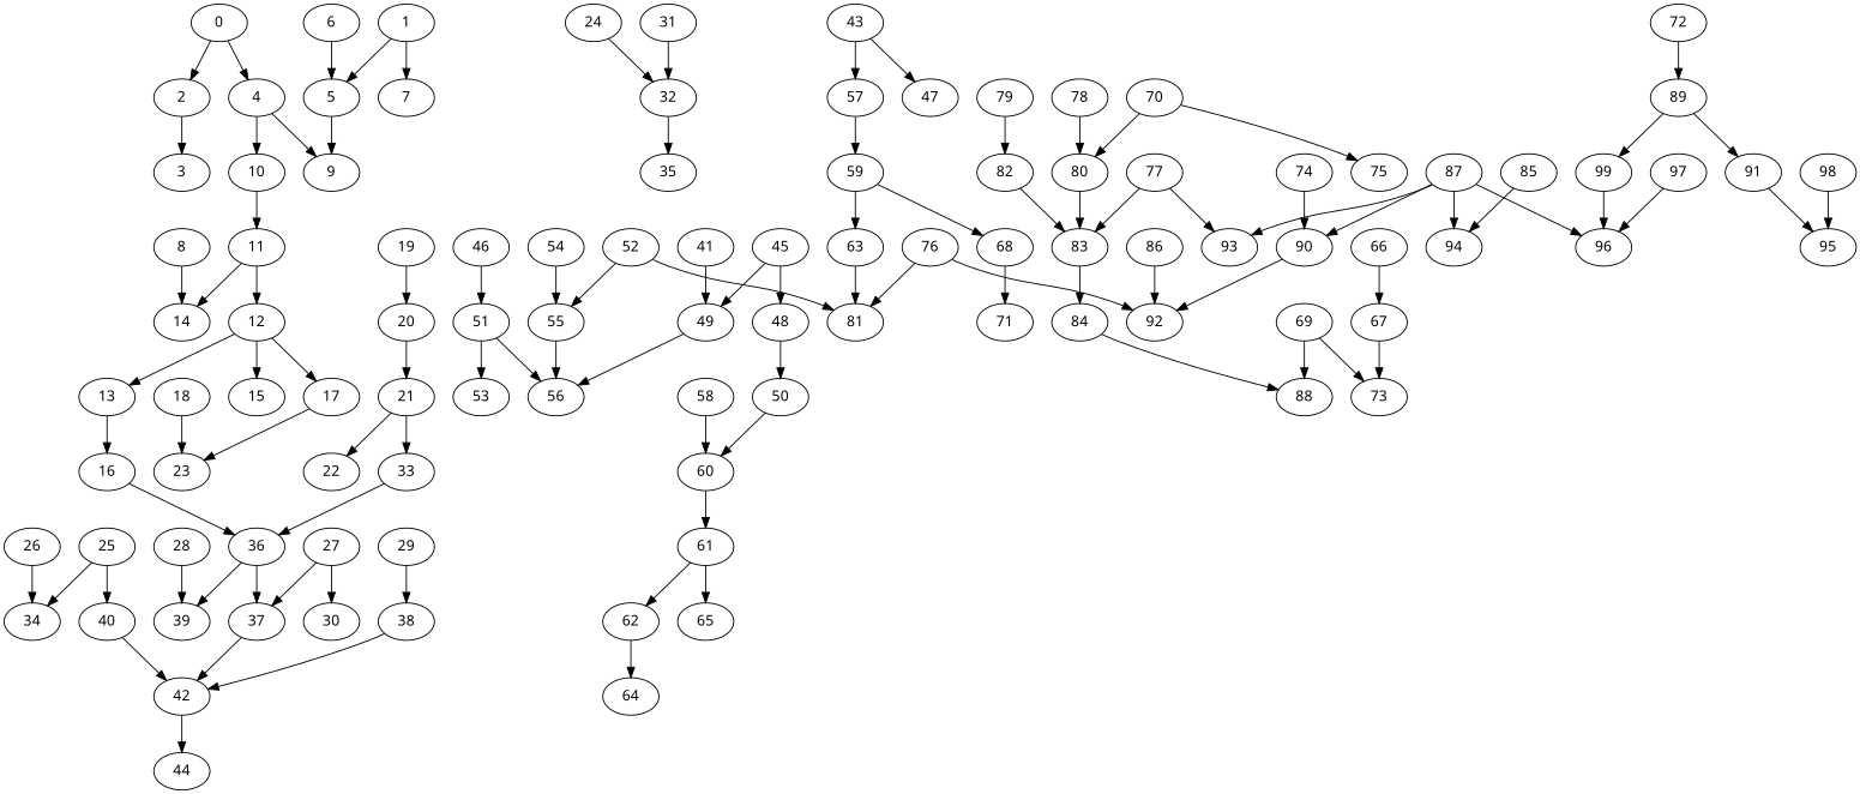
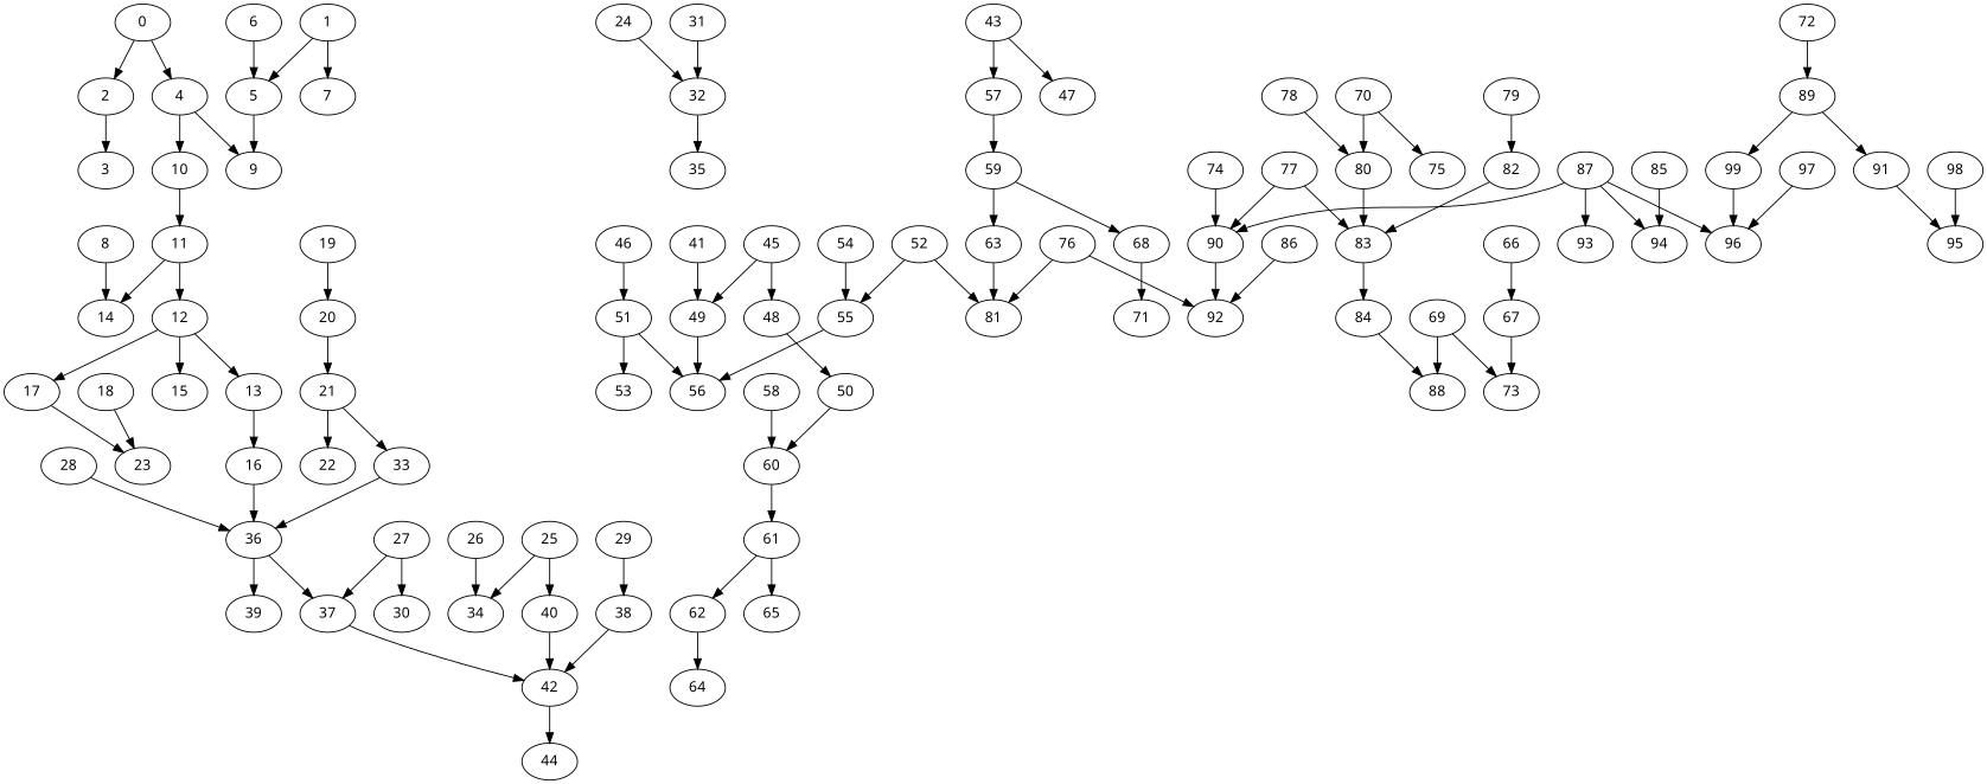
  digraph {
    fontname="Noto Sans"
    node [fontname="Noto Sans"]
    edge [fontname="Noto Sans" weight=3]
    0
    2
    4
    3
    9
    10
    1
    5
    7
    11
    6
    8
    14
    12
    13
    15
    17
    16
    23
    36
    37
    39
    18
    19
    20
    21
    22
    33
    24
    32
    35
    25
    34
    40
    42
    26
    27
    30
    28
    29
    38
    31
    44
    51
    56
    53
    41
    49
    43
    47
    57
    59
    45
    48
    50
    46
    60
    61
    52
    55
    81
    63
    54
    68
    58
    71
    62
    65
    64
    66
    67
    73
    69
    88
    70
    75
    80
    83
    72
    89
    91
    99
    74
    90
    92
    76
    77
    93
    84
    78
    79
    82
    85
    94
    86
    87
    96
    95
    97
    98
    0 -> 2 [weight=5]
    0 -> 4 [weight=5]
    2 -> 3 [weight=1]
    4 -> 9 [weight=4]
    4 -> 10 [weight=6]
    10 -> 11 [weight=4]
    1 -> 5 [weight=1]
    1 -> 7 [weight=4]
    5 -> 9 [weight=2]
    11 -> 14 [weight=4]
    11 -> 12 [weight=1]
    6 -> 5
    8 -> 14 [weight=13]
    12 -> 13
    12 -> 15 [weight=7]
    12 -> 17 [weight=1]
    13 -> 16
    17 -> 23 [weight=1]
    16 -> 36
    36 -> 37 [weight=2]
    36 -> 39 [weight=11]
    37 -> 42 [weight=2]
    18 -> 23 [weight=2]
    19 -> 20 [weight=14]
    20 -> 21 [weight=17]
    21 -> 22
    21 -> 33 [weight=1]
    33 -> 36
    24 -> 32 [weight=5]
    32 -> 35 [weight=11]
    25 -> 34 [weight=2]
    25 -> 40 [weight=11]
    40 -> 42 [weight=11]
    42 -> 44 [weight=8]
    26 -> 34 [weight=5]
    27 -> 37 [weight=4]
    27 -> 30 [weight=9]
-   28 -> 39
+   28 -> 36
    29 -> 38 [weight=13]
    38 -> 42 [weight=9]
    31 -> 32 [weight=8]
    51 -> 56 [weight=6]
    51 -> 53
    41 -> 49 [weight=6]
    49 -> 56
    43 -> 47 [weight=1]
    43 -> 57 [weight=12]
    57 -> 59
    59 -> 63 [weight=9]
    59 -> 68 [weight=2]
    45 -> 49
    45 -> 48 [weight=6]
    48 -> 50 [weight=2]
    50 -> 60 [weight=15]
    46 -> 51 [weight=11]
    60 -> 61 [weight=14]
    61 -> 62
    61 -> 65 [weight=17]
    52 -> 55 [weight=5]
    52 -> 81
    55 -> 56
    63 -> 81 [weight=8]
    54 -> 55
    68 -> 71
    58 -> 60 [weight=18]
    62 -> 64 [weight=8]
    66 -> 67 [weight=9]
    67 -> 73 [weight=6]
    69 -> 73 [weight=6]
    69 -> 88 [weight=12]
    70 -> 75 [weight=1]
    70 -> 80 [weight=10]
    80 -> 83 [weight=9]
    83 -> 84
    72 -> 89 [weight=10]
    89 -> 91 [weight=9]
    89 -> 99 [weight=9]
    91 -> 95 [weight=8]
    99 -> 96 [weight=10]
    74 -> 90 [weight=12]
    90 -> 92 [weight=13]
    76 -> 81 [weight=5]
    76 -> 92 [weight=7]
    77 -> 83 [weight=10]
-   77 -> 93 [weight=1]
+   77 -> 90 [weight=1]
    84 -> 88 [weight=2]
    78 -> 80 [weight=5]
    79 -> 82 [weight=6]
    82 -> 83 [weight=6]
    85 -> 94 [weight=10]
    86 -> 92 [weight=8]
    87 -> 90 [weight=2]
    87 -> 93 [weight=10]
    87 -> 94 [weight=14]
    87 -> 96 [weight=11]
    97 -> 96 [weight=16]
    98 -> 95 [weight=12]
  }
